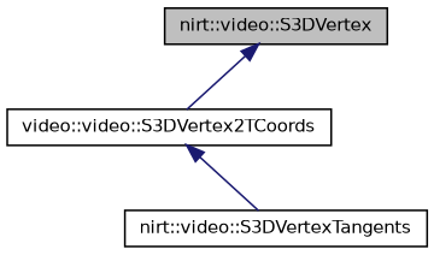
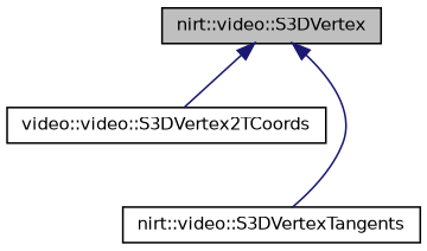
  digraph {
    node [color=black fillcolor=white fontname=Helvetica fontsize=10 shape=record style=filled]
    edge [color=midnightblue dir=back fontname=Helvetica fontsize=10 labelfontname=Helvetica labelfontsize=10 style=solid]
    n1 [fillcolor=grey75 fontcolor=black height=0.2 label="nirt::video::S3DVertex" width=0.4]
    n2 [height=0.2 label="video::video::S3DVertex2TCoords" width=0.4]
    n3 [height=0.2 label="nirt::video::S3DVertexTangents" width=0.4]
    n1 -> n2
-   n2 -> n3
+   n1 -> n3
  }
